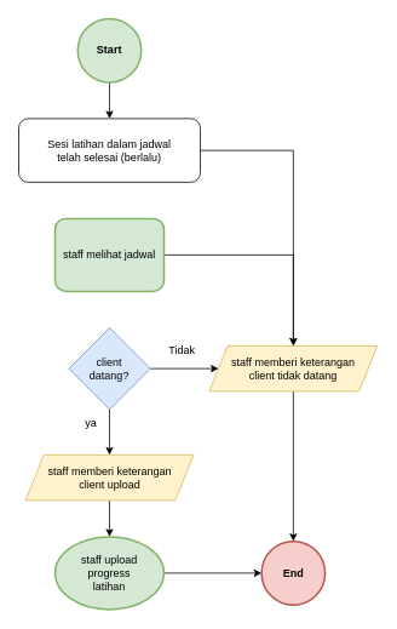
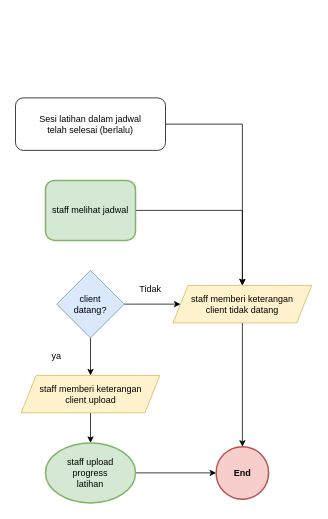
  <mxCell id="0" />
  <mxCell id="1" parent="0" />
  <mxCell id="2" value="" style="edgeStyle=orthogonalEdgeStyle;rounded=0;orthogonalLoop=1;jettySize=auto;html=1;" parent="1" source="3" target="18" edge="1"><mxGeometry relative="1" as="geometry" /></mxCell>
  <mxCell id="3" value="staff melihat jadwal" style="whiteSpace=wrap;html=1;fillColor=#d5e8d4;strokeColor=#82b366;strokeWidth=2;rounded=1;" parent="1" vertex="1"><mxGeometry x="60" y="240" width="120" height="80" as="geometry" /></mxCell>
  <mxCell id="4" value="" style="edgeStyle=orthogonalEdgeStyle;rounded=0;orthogonalLoop=1;jettySize=auto;html=1;" parent="1" source="5" target="19" edge="1"><mxGeometry relative="1" as="geometry" /></mxCell>
  <mxCell id="5" value="staff upload &lt;br&gt;progress&lt;br&gt;latihan" style="ellipse;whiteSpace=wrap;html=1;fillColor=#d5e8d4;strokeColor=#82b366;strokeWidth=2;" parent="1" vertex="1"><mxGeometry x="60" y="590" width="120" height="80" as="geometry" /></mxCell>
- <mxCell id="6" style="edgeStyle=orthogonalEdgeStyle;rounded=0;orthogonalLoop=1;jettySize=auto;html=1;entryX=0.5;entryY=0;entryDx=0;entryDy=0;fontColor=#FFFFFF;" parent="1" source="7" target="9" edge="1"><mxGeometry relative="1" as="geometry" /></mxCell>
- <mxCell id="7" value="Start" style="ellipse;whiteSpace=wrap;html=1;aspect=fixed;fillColor=#d5e8d4;strokeColor=#82b366;fontStyle=1;strokeWidth=2;" parent="1" vertex="1"><mxGeometry x="85" y="20" width="70" height="70" as="geometry" /></mxCell>
  <mxCell id="8" value="" style="edgeStyle=orthogonalEdgeStyle;rounded=0;orthogonalLoop=1;jettySize=auto;html=1;" parent="1" source="9" target="18" edge="1"><mxGeometry relative="1" as="geometry" /></mxCell>
  <mxCell id="9" value="Sesi latihan dalam jadwal&lt;br&gt;telah selesai (berlalu)" style="rounded=1;whiteSpace=wrap;html=1;fontSize=12;glass=0;strokeWidth=1;shadow=0;" parent="1" vertex="1"><mxGeometry x="20" y="130" width="200" height="70" as="geometry" /></mxCell>
  <mxCell id="10" value="" style="edgeStyle=orthogonalEdgeStyle;rounded=0;orthogonalLoop=1;jettySize=auto;html=1;" parent="1" source="12" target="16" edge="1"><mxGeometry relative="1" as="geometry" /></mxCell>
  <mxCell id="11" value="" style="edgeStyle=orthogonalEdgeStyle;rounded=0;orthogonalLoop=1;jettySize=auto;html=1;" parent="1" source="12" target="18" edge="1"><mxGeometry relative="1" as="geometry" /></mxCell>
  <mxCell id="12" value="client&lt;br&gt;datang?" style="rhombus;whiteSpace=wrap;html=1;fillColor=#dae8fc;strokeColor=#6c8ebf;" parent="1" vertex="1"><mxGeometry x="75" y="360" width="90" height="90" as="geometry" /></mxCell>
- <mxCell id="13" value="ya" style="text;html=1;strokeColor=none;fillColor=none;align=center;verticalAlign=middle;whiteSpace=wrap;rounded=0;" parent="1" vertex="1"><mxGeometry x="70" y="450" width="60" height="30" as="geometry" /></mxCell>
+ <mxCell id="13" value="ya" style="text;html=1;strokeColor=none;fillColor=none;align=center;verticalAlign=middle;whiteSpace=wrap;rounded=0;" parent="1" vertex="1"><mxGeometry x="45" y="460" width="60" height="30" as="geometry" /></mxCell>
  <mxCell id="14" value="Tidak" style="text;html=1;strokeColor=none;fillColor=none;align=center;verticalAlign=middle;whiteSpace=wrap;rounded=0;" parent="1" vertex="1"><mxGeometry x="170" y="370" width="60" height="30" as="geometry" /></mxCell>
  <mxCell id="15" value="" style="edgeStyle=orthogonalEdgeStyle;rounded=0;orthogonalLoop=1;jettySize=auto;html=1;" parent="1" source="16" target="5" edge="1"><mxGeometry relative="1" as="geometry" /></mxCell>
  <mxCell id="16" value="staff memberi keterangan&lt;br&gt;client upload" style="shape=parallelogram;perimeter=parallelogramPerimeter;whiteSpace=wrap;html=1;fixedSize=1;strokeWidth=1;fillColor=#fff2cc;strokeColor=#d6b656;" parent="1" vertex="1"><mxGeometry x="27.5" y="500" width="185" height="50" as="geometry" /></mxCell>
  <mxCell id="17" style="edgeStyle=orthogonalEdgeStyle;rounded=0;orthogonalLoop=1;jettySize=auto;html=1;" parent="1" source="18" target="19" edge="1"><mxGeometry relative="1" as="geometry" /></mxCell>
  <mxCell id="18" value="staff memberi keterangan&lt;br&gt;client tidak datang" style="shape=parallelogram;perimeter=parallelogramPerimeter;whiteSpace=wrap;html=1;fixedSize=1;strokeWidth=1;fillColor=#fff2cc;strokeColor=#d6b656;" parent="1" vertex="1"><mxGeometry x="230" y="380" width="185" height="50" as="geometry" /></mxCell>
  <mxCell id="19" value="End" style="ellipse;whiteSpace=wrap;html=1;aspect=fixed;fillColor=#f8cecc;strokeColor=#b85450;fontStyle=1;strokeWidth=2;" parent="1" vertex="1"><mxGeometry x="287.5" y="595" width="70" height="70" as="geometry" /></mxCell>
